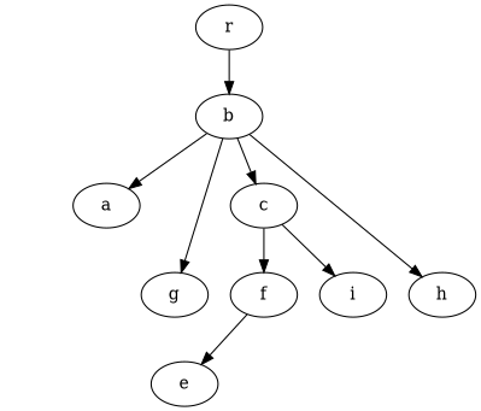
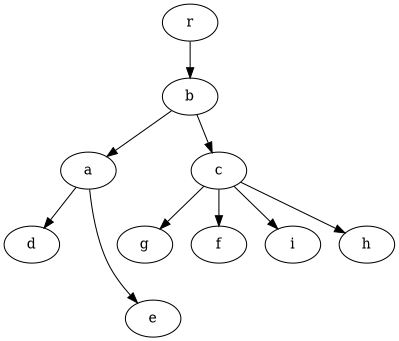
  digraph {
    n1 [label=r]
    n2 [label=b]
    n3 [label=a]
+   n4 [label=d]
    n5 [label=e]
    n6 [label=c]
    n7 [label=f]
    n8 [label=g]
    n9 [label=h]
    n10 [label=i]
    n1 -> n2
    n2 -> n3
    n2 -> n6
-   n7 -> n5
+   n3 -> n4
+   n3 -> n5
    n6 -> n7
-   n2 -> n8
-   n2 -> n9
+   n6 -> n8
+   n6 -> n9
    n6 -> n10
  }
